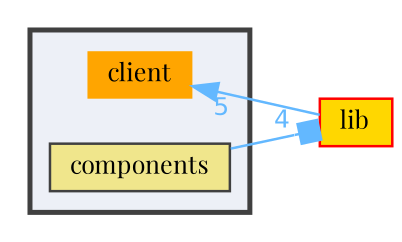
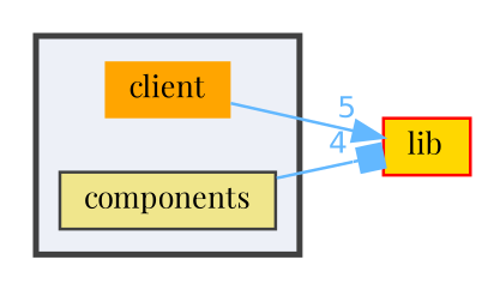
  digraph {
    compound=true
    fontname="Playfair Display"
    rankdir=LR
    node [fontname="Playfair Display" fontsize=10 shape=box style=filled]
    edge [color=steelblue1 fontcolor=steelblue1 fontname="Playfair Display" fontsize=10 labeldistance=1.5 labelfontname=Helvetica labelfontsize=10]
    n1 [fillcolor=orange height=0.2 label=client shape=plaintext width=0.4]
    n2 [color=grey25 fillcolor=khaki height=0.2 label=components width=0.4]
    n3 [color=red fillcolor=gold height=0.2 label=lib width=0.4]
    subgraph cluster_1 {
      bgcolor="#edf0f7"
      fontsize=10
      pencolor=grey25
      style="filled,bold"
      n1
      n2
    }
-   n3 -> n1 [arrowhead=normal headlabel=5]
+   n1 -> n3 [arrowhead=normal headlabel=5]
    n2 -> n3 [arrowhead=box headlabel=4]
  }
